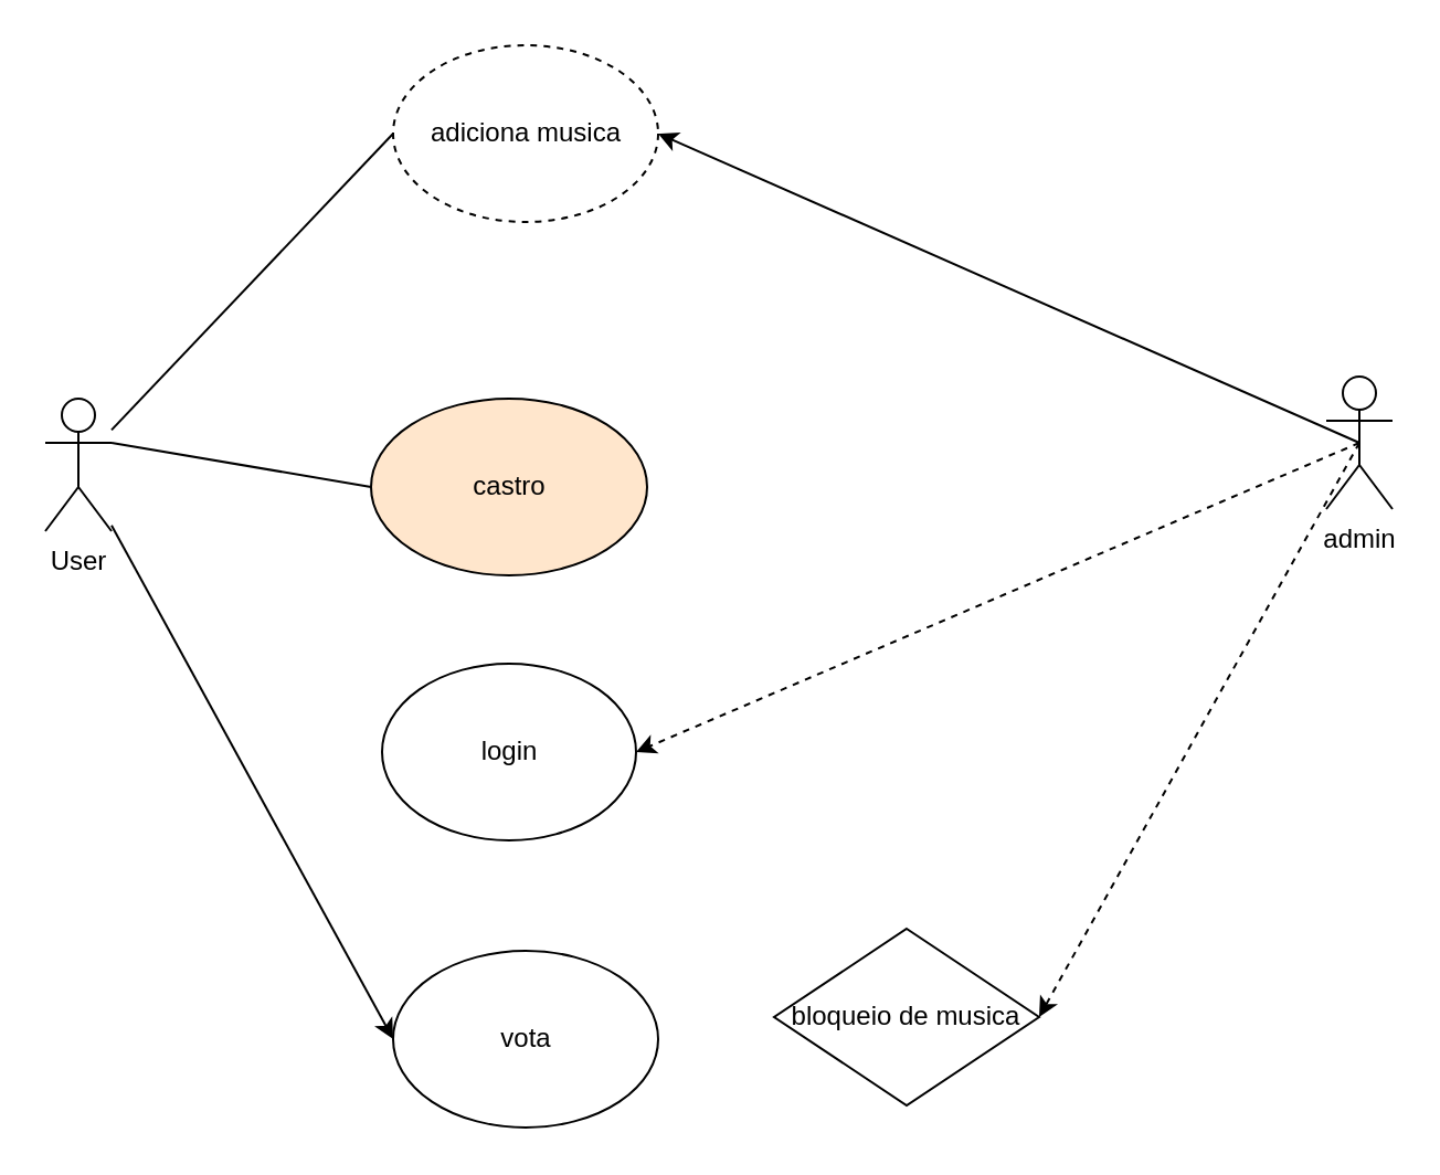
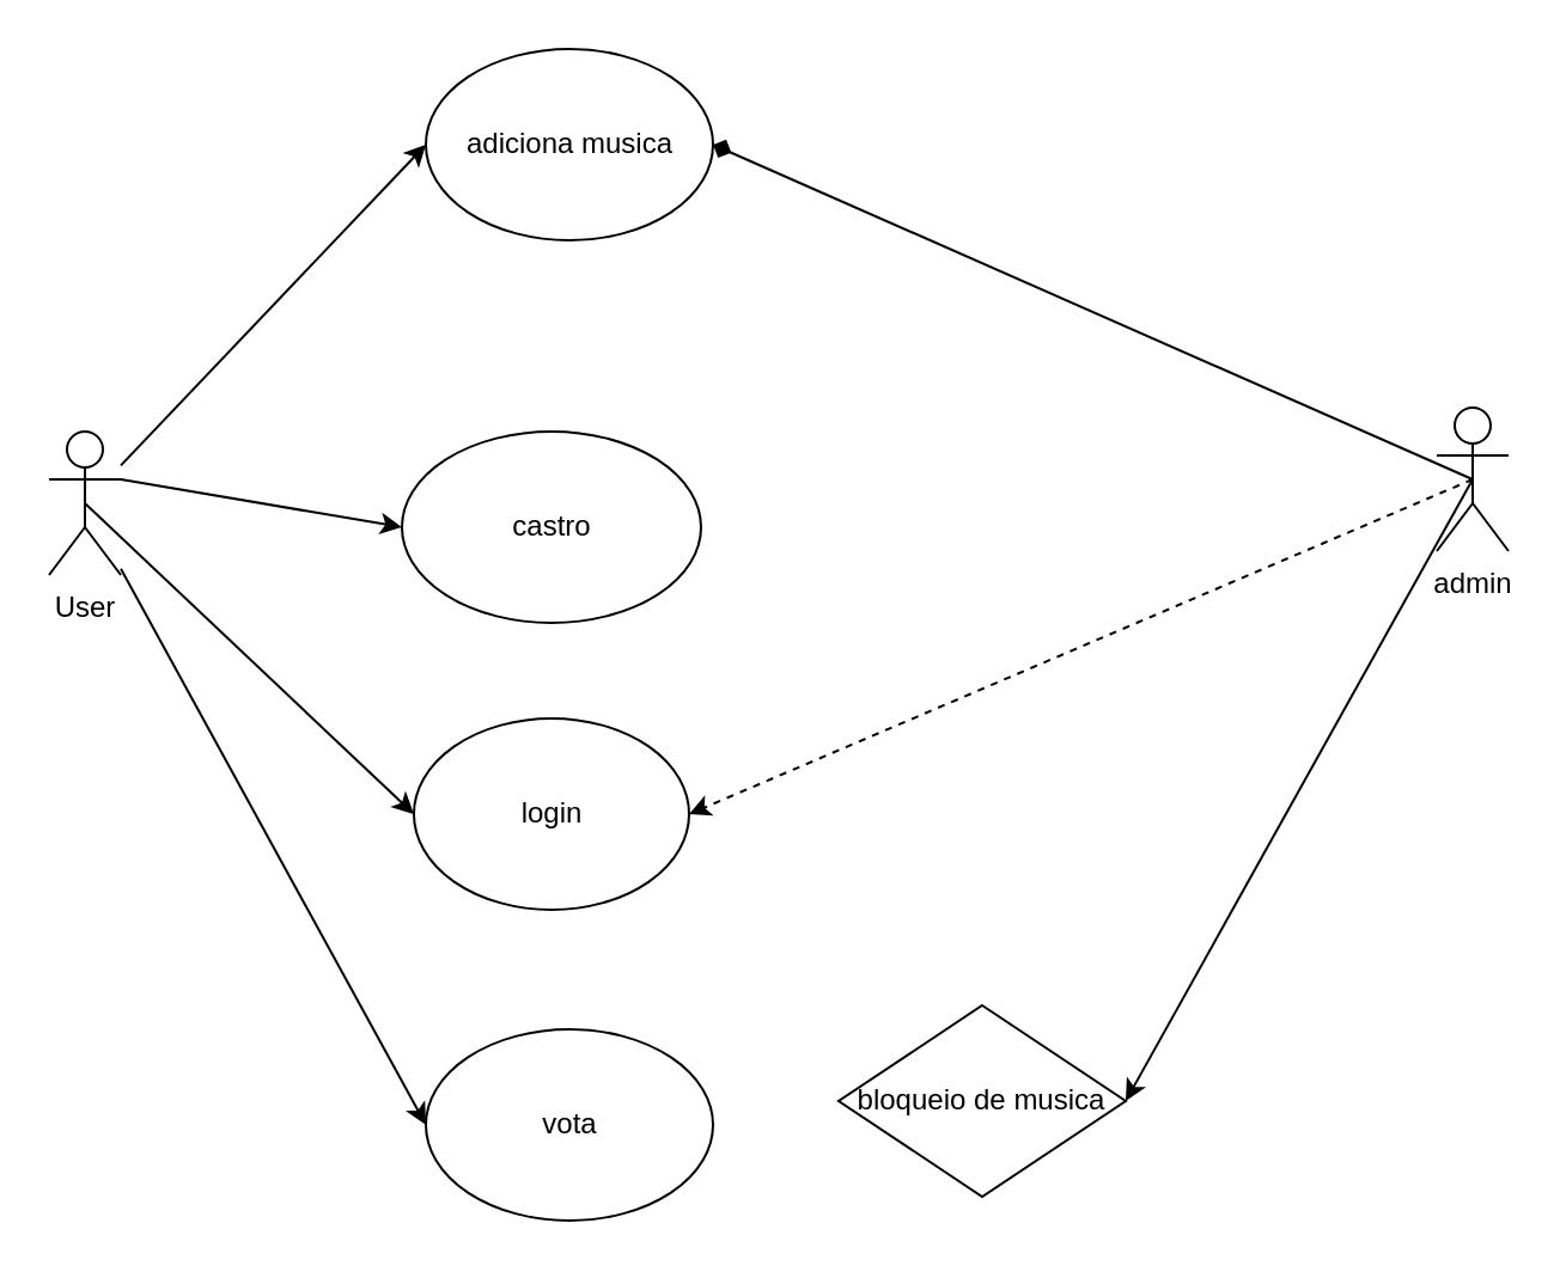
  <mxCell id="0" />
  <mxCell id="1" parent="0" />
- <mxCell id="2" style="edgeStyle=none;html=1;entryX=0;entryY=0.5;entryDx=0;entryDy=0;endArrow=none;" parent="1" source="6" target="14" edge="1"><mxGeometry relative="1" as="geometry"><mxPoint x="173.158" y="60" as="targetPoint" /></mxGeometry></mxCell>
+ <mxCell id="2" style="edgeStyle=none;html=1;entryX=0;entryY=0.5;entryDx=0;entryDy=0;" parent="1" source="6" target="14" edge="1"><mxGeometry relative="1" as="geometry"><mxPoint x="173.158" y="60" as="targetPoint" /></mxGeometry></mxCell>
  <mxCell id="3" style="edgeStyle=none;html=1;entryX=0;entryY=0.5;entryDx=0;entryDy=0;" parent="1" source="6" target="12" edge="1"><mxGeometry relative="1" as="geometry"><mxPoint x="166.765" y="350" as="targetPoint" /></mxGeometry></mxCell>
- <mxCell id="5" style="edgeStyle=none;html=1;exitX=1;exitY=0.333;exitDx=0;exitDy=0;exitPerimeter=0;entryX=0;entryY=0.5;entryDx=0;entryDy=0;endArrow=none;" edge="1" parent="1" source="6" target="13"><mxGeometry relative="1" as="geometry" /></mxCell>
+ <mxCell id="4" style="edgeStyle=none;html=1;exitX=0.5;exitY=0.5;exitDx=0;exitDy=0;exitPerimeter=0;entryX=0;entryY=0.5;entryDx=0;entryDy=0;" edge="1" parent="1" source="6" target="11"><mxGeometry relative="1" as="geometry" /></mxCell>
+ <mxCell id="5" style="edgeStyle=none;html=1;exitX=1;exitY=0.333;exitDx=0;exitDy=0;exitPerimeter=0;entryX=0;entryY=0.5;entryDx=0;entryDy=0;" edge="1" parent="1" source="6" target="13"><mxGeometry relative="1" as="geometry" /></mxCell>
  <mxCell id="6" value="User&lt;br&gt;" style="shape=umlActor;verticalLabelPosition=bottom;verticalAlign=top;html=1;outlineConnect=0;" parent="1" vertex="1"><mxGeometry x="20" y="180" width="30" height="60" as="geometry" /></mxCell>
- <mxCell id="7" style="edgeStyle=none;html=1;exitX=0.5;exitY=0.5;exitDx=0;exitDy=0;exitPerimeter=0;entryX=1;entryY=0.5;entryDx=0;entryDy=0;" edge="1" parent="1" source="10" target="14"><mxGeometry relative="1" as="geometry"><mxPoint x="330" y="50" as="targetPoint" /></mxGeometry></mxCell>
- <mxCell id="8" style="edgeStyle=none;html=1;exitX=0.5;exitY=0.5;exitDx=0;exitDy=0;exitPerimeter=0;entryX=1;entryY=0.5;entryDx=0;entryDy=0;dashed=1;" edge="1" parent="1" source="10" target="15"><mxGeometry relative="1" as="geometry" /></mxCell>
+ <mxCell id="7" style="edgeStyle=none;html=1;exitX=0.5;exitY=0.5;exitDx=0;exitDy=0;exitPerimeter=0;entryX=1;entryY=0.5;entryDx=0;entryDy=0;endArrow=diamond;" edge="1" parent="1" source="10" target="14"><mxGeometry relative="1" as="geometry"><mxPoint x="330" y="50" as="targetPoint" /></mxGeometry></mxCell>
+ <mxCell id="8" style="edgeStyle=none;html=1;exitX=0.5;exitY=0.5;exitDx=0;exitDy=0;exitPerimeter=0;entryX=1;entryY=0.5;entryDx=0;entryDy=0;" edge="1" parent="1" source="10" target="15"><mxGeometry relative="1" as="geometry" /></mxCell>
  <mxCell id="9" style="edgeStyle=none;html=1;exitX=0.5;exitY=0.5;exitDx=0;exitDy=0;exitPerimeter=0;entryX=1;entryY=0.5;entryDx=0;entryDy=0;dashed=1;" edge="1" parent="1" source="10" target="11"><mxGeometry relative="1" as="geometry" /></mxCell>
  <mxCell id="10" value="admin" style="shape=umlActor;verticalLabelPosition=bottom;verticalAlign=top;html=1;outlineConnect=0;" parent="1" vertex="1"><mxGeometry x="600" y="170" width="30" height="60" as="geometry" /></mxCell>
  <mxCell id="11" value="login" style="ellipse;whiteSpace=wrap;html=1;" vertex="1" parent="1"><mxGeometry x="172.5" y="300" width="115" height="80" as="geometry" /></mxCell>
  <mxCell id="12" value="vota" style="ellipse;whiteSpace=wrap;html=1;" vertex="1" parent="1"><mxGeometry x="177.5" y="430" width="120" height="80" as="geometry" /></mxCell>
- <mxCell id="13" value="castro" style="ellipse;whiteSpace=wrap;html=1;fillColor=#ffe6cc;" vertex="1" parent="1"><mxGeometry x="167.5" y="180" width="125" height="80" as="geometry" /></mxCell>
- <mxCell id="14" value="adiciona musica" style="ellipse;whiteSpace=wrap;html=1;dashed=1;" vertex="1" parent="1"><mxGeometry x="177.5" y="20" width="120" height="80" as="geometry" /></mxCell>
+ <mxCell id="13" value="castro" style="ellipse;whiteSpace=wrap;html=1;" vertex="1" parent="1"><mxGeometry x="167.5" y="180" width="125" height="80" as="geometry" /></mxCell>
+ <mxCell id="14" value="adiciona musica" style="ellipse;whiteSpace=wrap;html=1;" vertex="1" parent="1"><mxGeometry x="177.5" y="20" width="120" height="80" as="geometry" /></mxCell>
  <mxCell id="15" value="bloqueio de musica" style="rhombus;whiteSpace=wrap;html=1;" vertex="1" parent="1"><mxGeometry x="350" y="420" width="120" height="80" as="geometry" /></mxCell>
